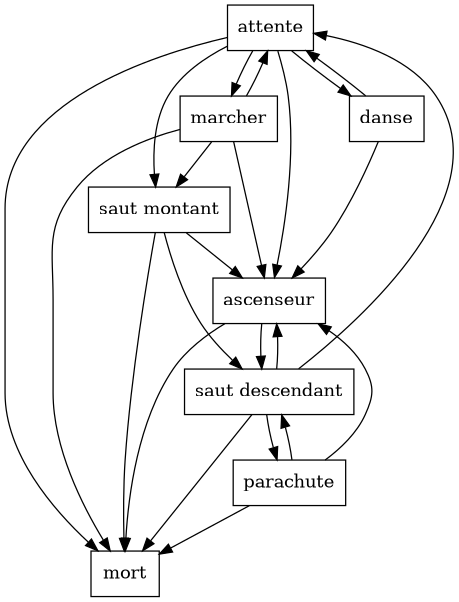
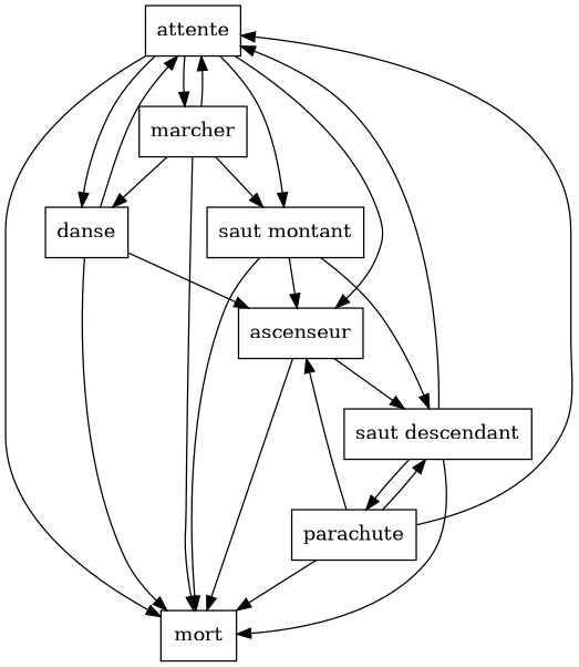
  digraph {
    node [shape=box]
    n1 [label=attente]
    n2 [label="saut montant"]
    n3 [label=danse]
    n4 [label=marcher]
    n5 [label=ascenseur]
    n6 [label=mort]
    n7 [label="saut descendant"]
    n8 [label=parachute]
    n1 -> n2
    n1 -> n3
    n1 -> n4
    n1 -> n5
    n1 -> n6
    n2 -> n5
    n2 -> n6
    n2 -> n7
    n3 -> n1
    n3 -> n5
+   n3 -> n6
    n4 -> n1
    n4 -> n2
-   n4 -> n5
+   n4 -> n3
    n4 -> n6
    n5 -> n6
    n5 -> n7
    n7 -> n1
-   n7 -> n5
    n7 -> n6
    n7 -> n8
+   n8 -> n1
    n8 -> n5
    n8 -> n6
    n8 -> n7
  }
